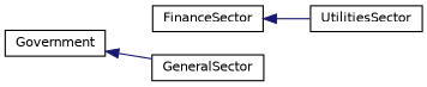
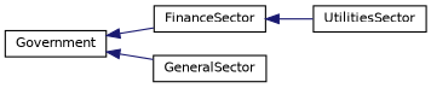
  digraph {
    rankdir=LR
    node [color=black fillcolor=white fontname=Helvetica fontsize=10 shape=record style=filled]
    edge [color=midnightblue dir=back fontname=Helvetica fontsize=10 labelfontname=Helvetica labelfontsize=10 style=solid]
    n1 [height=0.2 label=Government width=0.4]
    n2 [height=0.2 label=FinanceSector width=0.4]
    n3 [height=0.2 label=GeneralSector width=0.4]
    n4 [height=0.2 label=UtilitiesSector width=0.4]
+   n1 -> n2
    n1 -> n3
    n2 -> n4
  }
